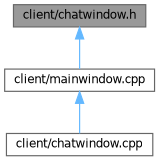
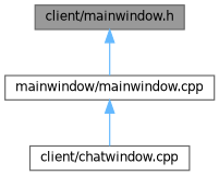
  digraph {
    node [color=grey40 fillcolor=white fontname=Helvetica fontsize=10 shape=box style=filled]
    edge [color=steelblue1 dir=back fontname=Helvetica fontsize=10 labelfontname=Helvetica labelfontsize=10 style=solid]
-   n1 [color=gray40 fillcolor=grey60 fontcolor=black height=0.2 label="client/chatwindow.h" width=0.4]
-   n2 [height=0.2 label="client/mainwindow.cpp" width=0.4]
+   n1 [color=gray40 fillcolor=grey60 fontcolor=black height=0.2 label="client/mainwindow.h" width=0.4]
+   n2 [height=0.2 label="mainwindow/mainwindow.cpp" width=0.4]
    n3 [height=0.2 label="client/chatwindow.cpp" width=0.4]
    n1 -> n2
    n2 -> n3
  }
